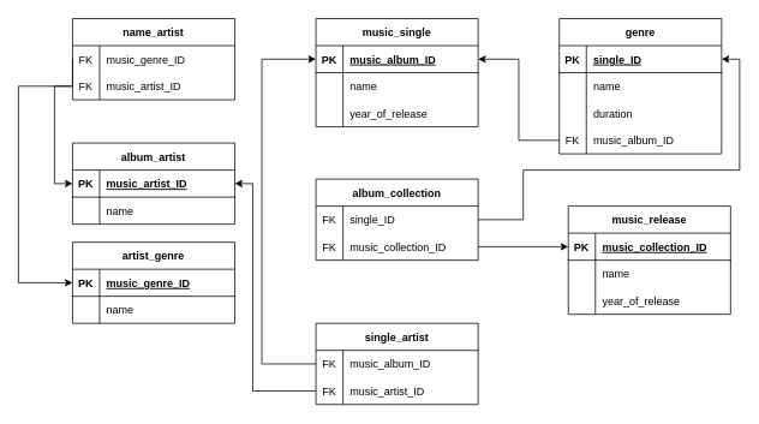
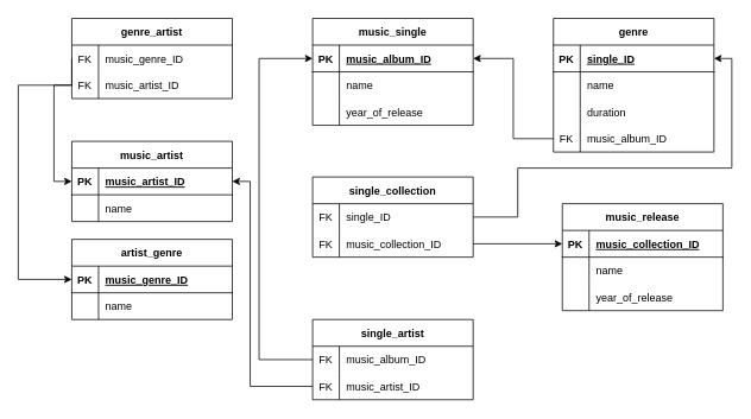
  <mxCell id="0" />
  <mxCell id="1" parent="0" />
  <mxCell id="2" value="artist_genre" style="shape=table;startSize=30;container=1;collapsible=1;childLayout=tableLayout;fixedRows=1;rowLines=0;fontStyle=1;align=center;resizeLast=1;" parent="1" vertex="1"><mxGeometry x="80" y="268" width="180" height="90" as="geometry" /></mxCell>
  <mxCell id="3" value="" style="shape=tableRow;horizontal=0;startSize=0;swimlaneHead=0;swimlaneBody=0;fillColor=none;collapsible=0;dropTarget=0;points=[[0,0.5],[1,0.5]];portConstraint=eastwest;top=0;left=0;right=0;bottom=1;" parent="2" vertex="1"><mxGeometry y="30" width="180" height="30" as="geometry" /></mxCell>
  <mxCell id="4" value="PK" style="shape=partialRectangle;connectable=0;fillColor=none;top=0;left=0;bottom=0;right=0;fontStyle=1;overflow=hidden;" parent="3" vertex="1"><mxGeometry width="30" height="30" as="geometry"><mxRectangle width="30" height="30" as="alternateBounds" /></mxGeometry></mxCell>
  <mxCell id="5" value="music_genre_ID" style="shape=partialRectangle;connectable=0;fillColor=none;top=0;left=0;bottom=0;right=0;align=left;spacingLeft=6;fontStyle=5;overflow=hidden;" parent="3" vertex="1"><mxGeometry x="30" width="150" height="30" as="geometry"><mxRectangle width="150" height="30" as="alternateBounds" /></mxGeometry></mxCell>
  <mxCell id="6" value="" style="shape=tableRow;horizontal=0;startSize=0;swimlaneHead=0;swimlaneBody=0;fillColor=none;collapsible=0;dropTarget=0;points=[[0,0.5],[1,0.5]];portConstraint=eastwest;top=0;left=0;right=0;bottom=0;" parent="2" vertex="1"><mxGeometry y="60" width="180" height="30" as="geometry" /></mxCell>
  <mxCell id="7" value="" style="shape=partialRectangle;connectable=0;fillColor=none;top=0;left=0;bottom=0;right=0;editable=1;overflow=hidden;" parent="6" vertex="1"><mxGeometry width="30" height="30" as="geometry"><mxRectangle width="30" height="30" as="alternateBounds" /></mxGeometry></mxCell>
  <mxCell id="8" value="name" style="shape=partialRectangle;connectable=0;fillColor=none;top=0;left=0;bottom=0;right=0;align=left;spacingLeft=6;overflow=hidden;" parent="6" vertex="1"><mxGeometry x="30" width="150" height="30" as="geometry"><mxRectangle width="150" height="30" as="alternateBounds" /></mxGeometry></mxCell>
- <mxCell id="9" value="album_artist" style="shape=table;startSize=30;container=1;collapsible=1;childLayout=tableLayout;fixedRows=1;rowLines=0;fontStyle=1;align=center;resizeLast=1;" parent="1" vertex="1"><mxGeometry x="80" y="158" width="180" height="90" as="geometry" /></mxCell>
+ <mxCell id="9" value="music_artist" style="shape=table;startSize=30;container=1;collapsible=1;childLayout=tableLayout;fixedRows=1;rowLines=0;fontStyle=1;align=center;resizeLast=1;" parent="1" vertex="1"><mxGeometry x="80" y="158" width="180" height="90" as="geometry" /></mxCell>
  <mxCell id="10" value="" style="shape=tableRow;horizontal=0;startSize=0;swimlaneHead=0;swimlaneBody=0;fillColor=none;collapsible=0;dropTarget=0;points=[[0,0.5],[1,0.5]];portConstraint=eastwest;top=0;left=0;right=0;bottom=1;" parent="9" vertex="1"><mxGeometry y="30" width="180" height="30" as="geometry" /></mxCell>
  <mxCell id="11" value="PK" style="shape=partialRectangle;connectable=0;fillColor=none;top=0;left=0;bottom=0;right=0;fontStyle=1;overflow=hidden;" parent="10" vertex="1"><mxGeometry width="30" height="30" as="geometry"><mxRectangle width="30" height="30" as="alternateBounds" /></mxGeometry></mxCell>
  <mxCell id="12" value="music_artist_ID" style="shape=partialRectangle;connectable=0;fillColor=none;top=0;left=0;bottom=0;right=0;align=left;spacingLeft=6;fontStyle=5;overflow=hidden;" parent="10" vertex="1"><mxGeometry x="30" width="150" height="30" as="geometry"><mxRectangle width="150" height="30" as="alternateBounds" /></mxGeometry></mxCell>
  <mxCell id="13" value="" style="shape=tableRow;horizontal=0;startSize=0;swimlaneHead=0;swimlaneBody=0;fillColor=none;collapsible=0;dropTarget=0;points=[[0,0.5],[1,0.5]];portConstraint=eastwest;top=0;left=0;right=0;bottom=0;" parent="9" vertex="1"><mxGeometry y="60" width="180" height="30" as="geometry" /></mxCell>
  <mxCell id="14" value="" style="shape=partialRectangle;connectable=0;fillColor=none;top=0;left=0;bottom=0;right=0;editable=1;overflow=hidden;" parent="13" vertex="1"><mxGeometry width="30" height="30" as="geometry"><mxRectangle width="30" height="30" as="alternateBounds" /></mxGeometry></mxCell>
  <mxCell id="15" value="name" style="shape=partialRectangle;connectable=0;fillColor=none;top=0;left=0;bottom=0;right=0;align=left;spacingLeft=6;overflow=hidden;" parent="13" vertex="1"><mxGeometry x="30" width="150" height="30" as="geometry"><mxRectangle width="150" height="30" as="alternateBounds" /></mxGeometry></mxCell>
  <mxCell id="16" value="music_single" style="shape=table;startSize=30;container=1;collapsible=1;childLayout=tableLayout;fixedRows=1;rowLines=0;fontStyle=1;align=center;resizeLast=1;" parent="1" vertex="1"><mxGeometry x="350" y="20" width="180" height="120" as="geometry" /></mxCell>
  <mxCell id="17" value="" style="shape=tableRow;horizontal=0;startSize=0;swimlaneHead=0;swimlaneBody=0;fillColor=none;collapsible=0;dropTarget=0;points=[[0,0.5],[1,0.5]];portConstraint=eastwest;top=0;left=0;right=0;bottom=1;" parent="16" vertex="1"><mxGeometry y="30" width="180" height="30" as="geometry" /></mxCell>
  <mxCell id="18" value="PK" style="shape=partialRectangle;connectable=0;fillColor=none;top=0;left=0;bottom=0;right=0;fontStyle=1;overflow=hidden;" parent="17" vertex="1"><mxGeometry width="30" height="30" as="geometry"><mxRectangle width="30" height="30" as="alternateBounds" /></mxGeometry></mxCell>
  <mxCell id="19" value="music_album_ID" style="shape=partialRectangle;connectable=0;fillColor=none;top=0;left=0;bottom=0;right=0;align=left;spacingLeft=6;fontStyle=5;overflow=hidden;" parent="17" vertex="1"><mxGeometry x="30" width="150" height="30" as="geometry"><mxRectangle width="150" height="30" as="alternateBounds" /></mxGeometry></mxCell>
  <mxCell id="20" value="" style="shape=tableRow;horizontal=0;startSize=0;swimlaneHead=0;swimlaneBody=0;fillColor=none;collapsible=0;dropTarget=0;points=[[0,0.5],[1,0.5]];portConstraint=eastwest;top=0;left=0;right=0;bottom=0;" parent="16" vertex="1"><mxGeometry y="60" width="180" height="30" as="geometry" /></mxCell>
  <mxCell id="21" value="" style="shape=partialRectangle;connectable=0;fillColor=none;top=0;left=0;bottom=0;right=0;editable=1;overflow=hidden;" parent="20" vertex="1"><mxGeometry width="30" height="30" as="geometry"><mxRectangle width="30" height="30" as="alternateBounds" /></mxGeometry></mxCell>
  <mxCell id="22" value="name" style="shape=partialRectangle;connectable=0;fillColor=none;top=0;left=0;bottom=0;right=0;align=left;spacingLeft=6;overflow=hidden;" parent="20" vertex="1"><mxGeometry x="30" width="150" height="30" as="geometry"><mxRectangle width="150" height="30" as="alternateBounds" /></mxGeometry></mxCell>
  <mxCell id="23" value="" style="shape=tableRow;horizontal=0;startSize=0;swimlaneHead=0;swimlaneBody=0;fillColor=none;collapsible=0;dropTarget=0;points=[[0,0.5],[1,0.5]];portConstraint=eastwest;top=0;left=0;right=0;bottom=0;" parent="16" vertex="1"><mxGeometry y="90" width="180" height="30" as="geometry" /></mxCell>
  <mxCell id="24" value="" style="shape=partialRectangle;connectable=0;fillColor=none;top=0;left=0;bottom=0;right=0;editable=1;overflow=hidden;" parent="23" vertex="1"><mxGeometry width="30" height="30" as="geometry"><mxRectangle width="30" height="30" as="alternateBounds" /></mxGeometry></mxCell>
  <mxCell id="25" value="year_of_release" style="shape=partialRectangle;connectable=0;fillColor=none;top=0;left=0;bottom=0;right=0;align=left;spacingLeft=6;overflow=hidden;" parent="23" vertex="1"><mxGeometry x="30" width="150" height="30" as="geometry"><mxRectangle width="150" height="30" as="alternateBounds" /></mxGeometry></mxCell>
  <mxCell id="26" value="genre" style="shape=table;startSize=30;container=1;collapsible=1;childLayout=tableLayout;fixedRows=1;rowLines=0;fontStyle=1;align=center;resizeLast=1;" parent="1" vertex="1"><mxGeometry x="620" y="20" width="180" height="150" as="geometry" /></mxCell>
  <mxCell id="27" value="" style="shape=tableRow;horizontal=0;startSize=0;swimlaneHead=0;swimlaneBody=0;fillColor=none;collapsible=0;dropTarget=0;points=[[0,0.5],[1,0.5]];portConstraint=eastwest;top=0;left=0;right=0;bottom=1;" parent="26" vertex="1"><mxGeometry y="30" width="180" height="30" as="geometry" /></mxCell>
  <mxCell id="28" value="PK" style="shape=partialRectangle;connectable=0;fillColor=none;top=0;left=0;bottom=0;right=0;fontStyle=1;overflow=hidden;" parent="27" vertex="1"><mxGeometry width="30" height="30" as="geometry"><mxRectangle width="30" height="30" as="alternateBounds" /></mxGeometry></mxCell>
  <mxCell id="29" value="single_ID" style="shape=partialRectangle;connectable=0;fillColor=none;top=0;left=0;bottom=0;right=0;align=left;spacingLeft=6;fontStyle=5;overflow=hidden;" parent="27" vertex="1"><mxGeometry x="30" width="150" height="30" as="geometry"><mxRectangle width="150" height="30" as="alternateBounds" /></mxGeometry></mxCell>
  <mxCell id="30" value="" style="shape=tableRow;horizontal=0;startSize=0;swimlaneHead=0;swimlaneBody=0;fillColor=none;collapsible=0;dropTarget=0;points=[[0,0.5],[1,0.5]];portConstraint=eastwest;top=0;left=0;right=0;bottom=0;" parent="26" vertex="1"><mxGeometry y="60" width="180" height="30" as="geometry" /></mxCell>
  <mxCell id="31" value="" style="shape=partialRectangle;connectable=0;fillColor=none;top=0;left=0;bottom=0;right=0;editable=1;overflow=hidden;" parent="30" vertex="1"><mxGeometry width="30" height="30" as="geometry"><mxRectangle width="30" height="30" as="alternateBounds" /></mxGeometry></mxCell>
  <mxCell id="32" value="name" style="shape=partialRectangle;connectable=0;fillColor=none;top=0;left=0;bottom=0;right=0;align=left;spacingLeft=6;overflow=hidden;" parent="30" vertex="1"><mxGeometry x="30" width="150" height="30" as="geometry"><mxRectangle width="150" height="30" as="alternateBounds" /></mxGeometry></mxCell>
  <mxCell id="33" value="" style="shape=tableRow;horizontal=0;startSize=0;swimlaneHead=0;swimlaneBody=0;fillColor=none;collapsible=0;dropTarget=0;points=[[0,0.5],[1,0.5]];portConstraint=eastwest;top=0;left=0;right=0;bottom=0;" parent="26" vertex="1"><mxGeometry y="90" width="180" height="30" as="geometry" /></mxCell>
  <mxCell id="34" value="" style="shape=partialRectangle;connectable=0;fillColor=none;top=0;left=0;bottom=0;right=0;editable=1;overflow=hidden;" parent="33" vertex="1"><mxGeometry width="30" height="30" as="geometry"><mxRectangle width="30" height="30" as="alternateBounds" /></mxGeometry></mxCell>
  <mxCell id="35" value="duration" style="shape=partialRectangle;connectable=0;fillColor=none;top=0;left=0;bottom=0;right=0;align=left;spacingLeft=6;overflow=hidden;" parent="33" vertex="1"><mxGeometry x="30" width="150" height="30" as="geometry"><mxRectangle width="150" height="30" as="alternateBounds" /></mxGeometry></mxCell>
  <mxCell id="36" value="" style="shape=tableRow;horizontal=0;startSize=0;swimlaneHead=0;swimlaneBody=0;fillColor=none;collapsible=0;dropTarget=0;points=[[0,0.5],[1,0.5]];portConstraint=eastwest;top=0;left=0;right=0;bottom=0;" parent="26" vertex="1"><mxGeometry y="120" width="180" height="30" as="geometry" /></mxCell>
  <mxCell id="37" value="FK" style="shape=partialRectangle;connectable=0;fillColor=none;top=0;left=0;bottom=0;right=0;editable=1;overflow=hidden;" parent="36" vertex="1"><mxGeometry width="30" height="30" as="geometry"><mxRectangle width="30" height="30" as="alternateBounds" /></mxGeometry></mxCell>
  <mxCell id="38" value="music_album_ID" style="shape=partialRectangle;connectable=0;fillColor=none;top=0;left=0;bottom=0;right=0;align=left;spacingLeft=6;overflow=hidden;" parent="36" vertex="1"><mxGeometry x="30" width="150" height="30" as="geometry"><mxRectangle width="150" height="30" as="alternateBounds" /></mxGeometry></mxCell>
  <mxCell id="39" style="edgeStyle=orthogonalEdgeStyle;rounded=0;orthogonalLoop=1;jettySize=auto;html=1;entryX=1;entryY=0.5;entryDx=0;entryDy=0;" parent="1" source="36" target="17" edge="1"><mxGeometry relative="1" as="geometry" /></mxCell>
- <mxCell id="40" value="name_artist" style="shape=table;startSize=30;container=1;collapsible=1;childLayout=tableLayout;fixedRows=1;rowLines=0;fontStyle=1;align=center;resizeLast=1;" parent="1" vertex="1"><mxGeometry x="80" y="20" width="180" height="90" as="geometry" /></mxCell>
+ <mxCell id="40" value="genre_artist" style="shape=table;startSize=30;container=1;collapsible=1;childLayout=tableLayout;fixedRows=1;rowLines=0;fontStyle=1;align=center;resizeLast=1;" parent="1" vertex="1"><mxGeometry x="80" y="20" width="180" height="90" as="geometry" /></mxCell>
  <mxCell id="41" value="" style="shape=tableRow;horizontal=0;startSize=0;swimlaneHead=0;swimlaneBody=0;fillColor=none;collapsible=0;dropTarget=0;points=[[0,0.5],[1,0.5]];portConstraint=eastwest;top=0;left=0;right=0;bottom=0;" parent="40" vertex="1"><mxGeometry y="30" width="180" height="30" as="geometry" /></mxCell>
  <mxCell id="42" value="FK" style="shape=partialRectangle;connectable=0;fillColor=none;top=0;left=0;bottom=0;right=0;editable=1;overflow=hidden;" parent="41" vertex="1"><mxGeometry width="30" height="30" as="geometry"><mxRectangle width="30" height="30" as="alternateBounds" /></mxGeometry></mxCell>
  <mxCell id="43" value="music_genre_ID" style="shape=partialRectangle;connectable=0;fillColor=none;top=0;left=0;bottom=0;right=0;align=left;spacingLeft=6;overflow=hidden;" parent="41" vertex="1"><mxGeometry x="30" width="150" height="30" as="geometry"><mxRectangle width="150" height="30" as="alternateBounds" /></mxGeometry></mxCell>
  <mxCell id="44" value="" style="shape=tableRow;horizontal=0;startSize=0;swimlaneHead=0;swimlaneBody=0;fillColor=none;collapsible=0;dropTarget=0;points=[[0,0.5],[1,0.5]];portConstraint=eastwest;top=0;left=0;right=0;bottom=0;" parent="40" vertex="1"><mxGeometry y="60" width="180" height="30" as="geometry" /></mxCell>
  <mxCell id="45" value="FK" style="shape=partialRectangle;connectable=0;fillColor=none;top=0;left=0;bottom=0;right=0;editable=1;overflow=hidden;" parent="44" vertex="1"><mxGeometry width="30" height="30" as="geometry"><mxRectangle width="30" height="30" as="alternateBounds" /></mxGeometry></mxCell>
  <mxCell id="46" value="music_artist_ID" style="shape=partialRectangle;connectable=0;fillColor=none;top=0;left=0;bottom=0;right=0;align=left;spacingLeft=6;overflow=hidden;" parent="44" vertex="1"><mxGeometry x="30" width="150" height="30" as="geometry"><mxRectangle width="150" height="30" as="alternateBounds" /></mxGeometry></mxCell>
  <mxCell id="47" style="edgeStyle=orthogonalEdgeStyle;rounded=0;orthogonalLoop=1;jettySize=auto;html=1;exitX=0;exitY=0.5;exitDx=0;exitDy=0;entryX=0;entryY=0.5;entryDx=0;entryDy=0;" parent="1" source="41" target="3" edge="1"><mxGeometry relative="1" as="geometry"><Array as="points"><mxPoint x="20" y="95" /><mxPoint x="20" y="313" /></Array></mxGeometry></mxCell>
  <mxCell id="48" style="edgeStyle=orthogonalEdgeStyle;rounded=0;orthogonalLoop=1;jettySize=auto;html=1;exitX=0;exitY=0.5;exitDx=0;exitDy=0;entryX=0;entryY=0.5;entryDx=0;entryDy=0;" parent="1" source="44" target="10" edge="1"><mxGeometry relative="1" as="geometry" /></mxCell>
  <mxCell id="49" value="single_artist" style="shape=table;startSize=30;container=1;collapsible=1;childLayout=tableLayout;fixedRows=1;rowLines=0;fontStyle=1;align=center;resizeLast=1;" parent="1" vertex="1"><mxGeometry x="350" y="358" width="180" height="90" as="geometry" /></mxCell>
  <mxCell id="50" value="" style="shape=tableRow;horizontal=0;startSize=0;swimlaneHead=0;swimlaneBody=0;fillColor=none;collapsible=0;dropTarget=0;points=[[0,0.5],[1,0.5]];portConstraint=eastwest;top=0;left=0;right=0;bottom=0;" parent="49" vertex="1"><mxGeometry y="30" width="180" height="30" as="geometry" /></mxCell>
  <mxCell id="51" value="FK" style="shape=partialRectangle;connectable=0;fillColor=none;top=0;left=0;bottom=0;right=0;editable=1;overflow=hidden;" parent="50" vertex="1"><mxGeometry width="30" height="30" as="geometry"><mxRectangle width="30" height="30" as="alternateBounds" /></mxGeometry></mxCell>
  <mxCell id="52" value="music_album_ID" style="shape=partialRectangle;connectable=0;fillColor=none;top=0;left=0;bottom=0;right=0;align=left;spacingLeft=6;overflow=hidden;" parent="50" vertex="1"><mxGeometry x="30" width="150" height="30" as="geometry"><mxRectangle width="150" height="30" as="alternateBounds" /></mxGeometry></mxCell>
  <mxCell id="53" value="" style="shape=tableRow;horizontal=0;startSize=0;swimlaneHead=0;swimlaneBody=0;fillColor=none;collapsible=0;dropTarget=0;points=[[0,0.5],[1,0.5]];portConstraint=eastwest;top=0;left=0;right=0;bottom=0;" parent="49" vertex="1"><mxGeometry y="60" width="180" height="30" as="geometry" /></mxCell>
  <mxCell id="54" value="FK" style="shape=partialRectangle;connectable=0;fillColor=none;top=0;left=0;bottom=0;right=0;editable=1;overflow=hidden;" parent="53" vertex="1"><mxGeometry width="30" height="30" as="geometry"><mxRectangle width="30" height="30" as="alternateBounds" /></mxGeometry></mxCell>
  <mxCell id="55" value="music_artist_ID" style="shape=partialRectangle;connectable=0;fillColor=none;top=0;left=0;bottom=0;right=0;align=left;spacingLeft=6;overflow=hidden;" parent="53" vertex="1"><mxGeometry x="30" width="150" height="30" as="geometry"><mxRectangle width="150" height="30" as="alternateBounds" /></mxGeometry></mxCell>
  <mxCell id="56" value="music_release" style="shape=table;startSize=30;container=1;collapsible=1;childLayout=tableLayout;fixedRows=1;rowLines=0;fontStyle=1;align=center;resizeLast=1;" parent="1" vertex="1"><mxGeometry x="630" y="228" width="180" height="120" as="geometry" /></mxCell>
  <mxCell id="57" value="" style="shape=tableRow;horizontal=0;startSize=0;swimlaneHead=0;swimlaneBody=0;fillColor=none;collapsible=0;dropTarget=0;points=[[0,0.5],[1,0.5]];portConstraint=eastwest;top=0;left=0;right=0;bottom=1;" parent="56" vertex="1"><mxGeometry y="30" width="180" height="30" as="geometry" /></mxCell>
  <mxCell id="58" value="PK" style="shape=partialRectangle;connectable=0;fillColor=none;top=0;left=0;bottom=0;right=0;fontStyle=1;overflow=hidden;" parent="57" vertex="1"><mxGeometry width="30" height="30" as="geometry"><mxRectangle width="30" height="30" as="alternateBounds" /></mxGeometry></mxCell>
  <mxCell id="59" value="music_collection_ID" style="shape=partialRectangle;connectable=0;fillColor=none;top=0;left=0;bottom=0;right=0;align=left;spacingLeft=6;fontStyle=5;overflow=hidden;" parent="57" vertex="1"><mxGeometry x="30" width="150" height="30" as="geometry"><mxRectangle width="150" height="30" as="alternateBounds" /></mxGeometry></mxCell>
  <mxCell id="60" value="" style="shape=tableRow;horizontal=0;startSize=0;swimlaneHead=0;swimlaneBody=0;fillColor=none;collapsible=0;dropTarget=0;points=[[0,0.5],[1,0.5]];portConstraint=eastwest;top=0;left=0;right=0;bottom=0;" parent="56" vertex="1"><mxGeometry y="60" width="180" height="30" as="geometry" /></mxCell>
  <mxCell id="61" value="" style="shape=partialRectangle;connectable=0;fillColor=none;top=0;left=0;bottom=0;right=0;editable=1;overflow=hidden;" parent="60" vertex="1"><mxGeometry width="30" height="30" as="geometry"><mxRectangle width="30" height="30" as="alternateBounds" /></mxGeometry></mxCell>
  <mxCell id="62" value="name" style="shape=partialRectangle;connectable=0;fillColor=none;top=0;left=0;bottom=0;right=0;align=left;spacingLeft=6;overflow=hidden;" parent="60" vertex="1"><mxGeometry x="30" width="150" height="30" as="geometry"><mxRectangle width="150" height="30" as="alternateBounds" /></mxGeometry></mxCell>
  <mxCell id="63" value="" style="shape=tableRow;horizontal=0;startSize=0;swimlaneHead=0;swimlaneBody=0;fillColor=none;collapsible=0;dropTarget=0;points=[[0,0.5],[1,0.5]];portConstraint=eastwest;top=0;left=0;right=0;bottom=0;" parent="56" vertex="1"><mxGeometry y="90" width="180" height="30" as="geometry" /></mxCell>
  <mxCell id="64" value="" style="shape=partialRectangle;connectable=0;fillColor=none;top=0;left=0;bottom=0;right=0;editable=1;overflow=hidden;" parent="63" vertex="1"><mxGeometry width="30" height="30" as="geometry"><mxRectangle width="30" height="30" as="alternateBounds" /></mxGeometry></mxCell>
  <mxCell id="65" value="year_of_release" style="shape=partialRectangle;connectable=0;fillColor=none;top=0;left=0;bottom=0;right=0;align=left;spacingLeft=6;overflow=hidden;" parent="63" vertex="1"><mxGeometry x="30" width="150" height="30" as="geometry"><mxRectangle width="150" height="30" as="alternateBounds" /></mxGeometry></mxCell>
  <mxCell id="66" style="edgeStyle=orthogonalEdgeStyle;rounded=0;orthogonalLoop=1;jettySize=auto;html=1;exitX=1;exitY=0.5;exitDx=0;exitDy=0;entryX=1;entryY=0.5;entryDx=0;entryDy=0;" parent="1" target="27" edge="1"><mxGeometry relative="1" as="geometry" /></mxCell>
- <mxCell id="67" value="album_collection" style="shape=table;startSize=30;container=1;collapsible=1;childLayout=tableLayout;fixedRows=1;rowLines=0;fontStyle=1;align=center;resizeLast=1;" vertex="1" parent="1"><mxGeometry x="350" y="198" width="180" height="90" as="geometry" /></mxCell>
+ <mxCell id="67" value="single_collection" style="shape=table;startSize=30;container=1;collapsible=1;childLayout=tableLayout;fixedRows=1;rowLines=0;fontStyle=1;align=center;resizeLast=1;" vertex="1" parent="1"><mxGeometry x="350" y="198" width="180" height="90" as="geometry" /></mxCell>
  <mxCell id="68" value="" style="shape=tableRow;horizontal=0;startSize=0;swimlaneHead=0;swimlaneBody=0;fillColor=none;collapsible=0;dropTarget=0;points=[[0,0.5],[1,0.5]];portConstraint=eastwest;top=0;left=0;right=0;bottom=0;" vertex="1" parent="67"><mxGeometry y="30" width="180" height="30" as="geometry" /></mxCell>
  <mxCell id="69" value="FK" style="shape=partialRectangle;connectable=0;fillColor=none;top=0;left=0;bottom=0;right=0;editable=1;overflow=hidden;" vertex="1" parent="68"><mxGeometry width="30" height="30" as="geometry"><mxRectangle width="30" height="30" as="alternateBounds" /></mxGeometry></mxCell>
  <mxCell id="70" value="single_ID" style="shape=partialRectangle;connectable=0;fillColor=none;top=0;left=0;bottom=0;right=0;align=left;spacingLeft=6;overflow=hidden;" vertex="1" parent="68"><mxGeometry x="30" width="150" height="30" as="geometry"><mxRectangle width="150" height="30" as="alternateBounds" /></mxGeometry></mxCell>
  <mxCell id="71" value="" style="shape=tableRow;horizontal=0;startSize=0;swimlaneHead=0;swimlaneBody=0;fillColor=none;collapsible=0;dropTarget=0;points=[[0,0.5],[1,0.5]];portConstraint=eastwest;top=0;left=0;right=0;bottom=0;" vertex="1" parent="67"><mxGeometry y="60" width="180" height="30" as="geometry" /></mxCell>
  <mxCell id="72" value="FK" style="shape=partialRectangle;connectable=0;fillColor=none;top=0;left=0;bottom=0;right=0;editable=1;overflow=hidden;" vertex="1" parent="71"><mxGeometry width="30" height="30" as="geometry"><mxRectangle width="30" height="30" as="alternateBounds" /></mxGeometry></mxCell>
  <mxCell id="73" value="music_collection_ID" style="shape=partialRectangle;connectable=0;fillColor=none;top=0;left=0;bottom=0;right=0;align=left;spacingLeft=6;overflow=hidden;" vertex="1" parent="71"><mxGeometry x="30" width="150" height="30" as="geometry"><mxRectangle width="150" height="30" as="alternateBounds" /></mxGeometry></mxCell>
  <mxCell id="74" style="edgeStyle=orthogonalEdgeStyle;rounded=0;orthogonalLoop=1;jettySize=auto;html=1;exitX=0;exitY=0.5;exitDx=0;exitDy=0;" edge="1" parent="1" source="53" target="10"><mxGeometry relative="1" as="geometry"><Array as="points"><mxPoint x="280" y="433" /><mxPoint x="280" y="203" /></Array></mxGeometry></mxCell>
  <mxCell id="75" style="edgeStyle=orthogonalEdgeStyle;rounded=0;orthogonalLoop=1;jettySize=auto;html=1;exitX=0;exitY=0.5;exitDx=0;exitDy=0;entryX=0;entryY=0.5;entryDx=0;entryDy=0;" edge="1" parent="1" source="50" target="17"><mxGeometry relative="1" as="geometry"><Array as="points"><mxPoint x="290" y="403" /><mxPoint x="290" y="65" /></Array></mxGeometry></mxCell>
  <mxCell id="76" style="edgeStyle=orthogonalEdgeStyle;rounded=0;orthogonalLoop=1;jettySize=auto;html=1;exitX=1;exitY=0.5;exitDx=0;exitDy=0;entryX=1;entryY=0.5;entryDx=0;entryDy=0;" edge="1" parent="1" source="68" target="27"><mxGeometry relative="1" as="geometry"><Array as="points"><mxPoint x="580" y="243" /><mxPoint x="580" y="188" /><mxPoint x="820" y="188" /><mxPoint x="820" y="65" /></Array></mxGeometry></mxCell>
  <mxCell id="77" style="edgeStyle=orthogonalEdgeStyle;rounded=0;orthogonalLoop=1;jettySize=auto;html=1;exitX=1;exitY=0.5;exitDx=0;exitDy=0;" edge="1" parent="1" source="71" target="57"><mxGeometry relative="1" as="geometry" /></mxCell>
